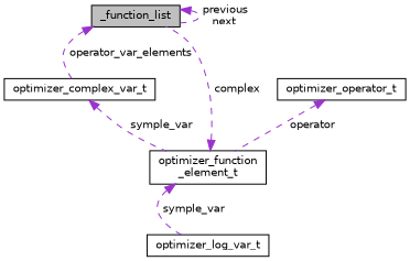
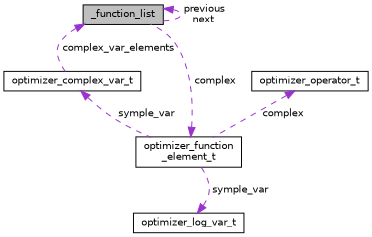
  digraph {
    node [color=black fillcolor=white fontname=Helvetica fontsize=10 shape=record style=filled]
    edge [color=darkorchid3 dir=back fontname=Helvetica fontsize=10 labelfontname=Helvetica labelfontsize=10 style=dashed]
    n1 [fillcolor=grey75 fontcolor=black height=0.2 label=_function_list width=0.4]
    n2 [height=0.2 label=optimizer_complex_var_t width=0.4]
    n3 [height=0.2 label="optimizer_function\l_element_t" width=0.4]
    n4 [height=0.2 label=optimizer_operator_t width=0.4]
    n5 [height=0.2 label=optimizer_log_var_t width=0.4]
    n1 -> n1 [label=" previous\nnext"]
-   n1 -> n2 [label=" operator_var_elements"]
+   n1 -> n2 [label=" complex_var_elements"]
    n2 -> n3 [label=" symple_var"]
    n3 -> n1 [label=" complex"]
-   n4 -> n3 [label=" operator"]
-   n3 -> n5 [label=" symple_var"]
+   n4 -> n3 [label=" complex"]
+   n5 -> n3 [label=" symple_var"]
  }
